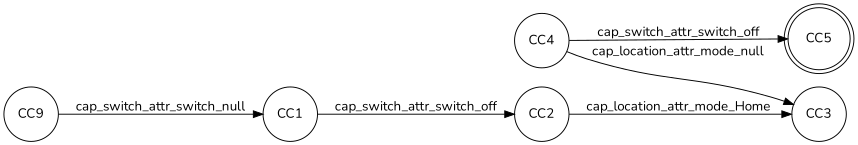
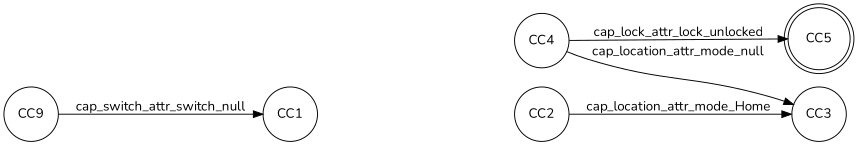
  digraph {
    fontname=Nunito
    rankdir=LR
    node [fontname=Nunito shape=circle]
    edge [fontname=Nunito]
    CC5 [shape=doublecircle]
    n2 [label=CC9]
    CC1
    CC2
    CC3
    CC4
    n2 -> CC1 [label=cap_switch_attr_switch_null]
-   CC1 -> CC2 [label=cap_switch_attr_switch_off]
    CC2 -> CC3 [label=cap_location_attr_mode_Home]
-   CC4 -> CC5 [label=cap_switch_attr_switch_off]
+   CC4 -> CC5 [label=cap_lock_attr_lock_unlocked]
    CC4 -> CC3 [label=cap_location_attr_mode_null]
  }
